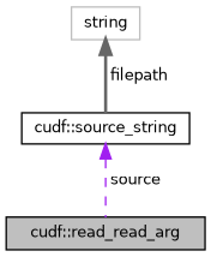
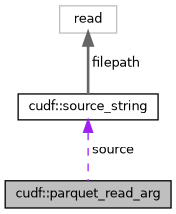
  digraph {
    node [color=black fillcolor=white fontname=Helvetica fontsize=10 shape=record style=filled]
    edge [dir=back fontname=Helvetica fontsize=10 labelfontname=Helvetica labelfontsize=10]
-   n1 [fillcolor=grey75 fontcolor=black height=0.2 label="cudf::read_read_arg" width=0.4]
+   n1 [fillcolor=grey75 fontcolor=black height=0.2 label="cudf::parquet_read_arg" width=0.4]
    n2 [height=0.2 label="cudf::source_string" width=0.4]
-   n3 [color=grey75 height=0.2 label=string width=0.4]
+   n3 [color=grey75 height=0.2 label=read width=0.4]
    n2 -> n1 [color=purple label=" source" style=dashed]
    n3 -> n2 [color=gray40 label=" filepath" style=bold]
  }
